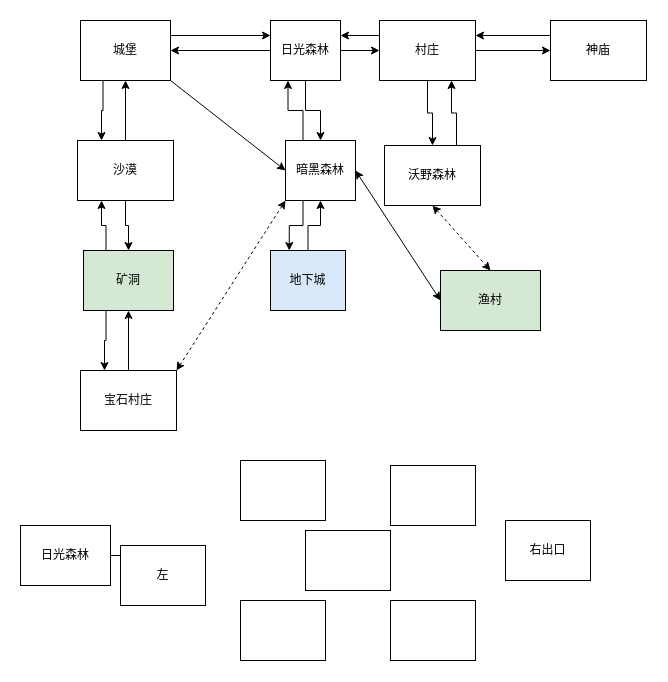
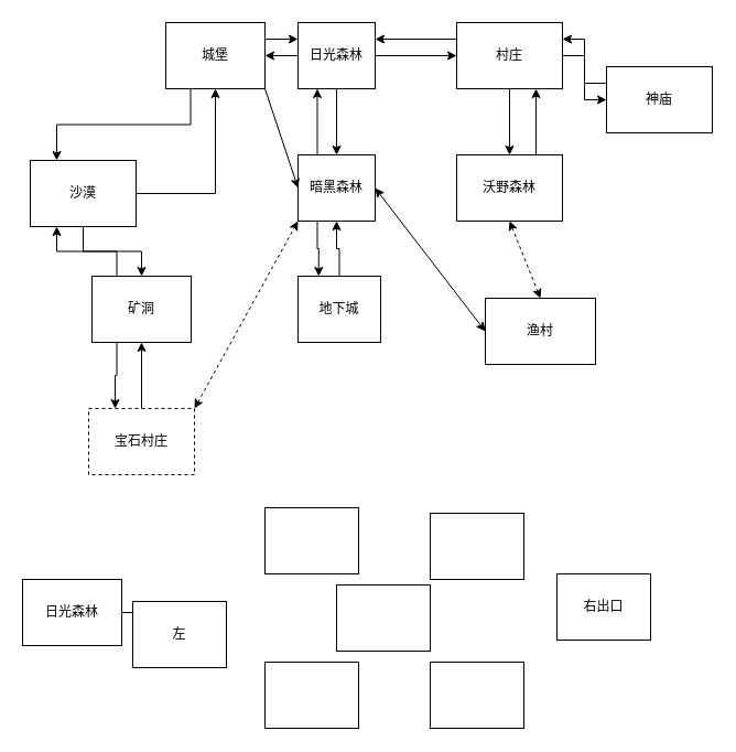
  <mxCell id="0" />
  <mxCell id="1" parent="0" />
  <mxCell id="2" style="edgeStyle=orthogonalEdgeStyle;rounded=0;orthogonalLoop=1;jettySize=auto;html=1;exitX=1;exitY=0.25;exitDx=0;exitDy=0;entryX=0;entryY=0.25;entryDx=0;entryDy=0;" edge="1" parent="1" source="4" target="12"><mxGeometry relative="1" as="geometry" /></mxCell>
  <mxCell id="3" style="edgeStyle=orthogonalEdgeStyle;rounded=0;orthogonalLoop=1;jettySize=auto;html=1;exitX=0.25;exitY=1;exitDx=0;exitDy=0;entryX=0.25;entryY=0;entryDx=0;entryDy=0;" edge="1" parent="1" source="4" target="22"><mxGeometry relative="1" as="geometry" /></mxCell>
- <mxCell id="4" value="城堡" style="rounded=0;whiteSpace=wrap;html=1;" parent="1" vertex="1"><mxGeometry x="80" y="20" width="90" height="60" as="geometry" /></mxCell>
+ <mxCell id="4" value="城堡" style="rounded=0;whiteSpace=wrap;html=1;" parent="1" vertex="1"><mxGeometry x="150" y="20" width="90" height="60" as="geometry" /></mxCell>
  <mxCell id="5" style="edgeStyle=orthogonalEdgeStyle;rounded=0;orthogonalLoop=1;jettySize=auto;html=1;exitX=0;exitY=0.25;exitDx=0;exitDy=0;entryX=1;entryY=0.25;entryDx=0;entryDy=0;" edge="1" parent="1" source="8" target="12"><mxGeometry relative="1" as="geometry" /></mxCell>
  <mxCell id="6" value="" style="edgeStyle=orthogonalEdgeStyle;rounded=0;orthogonalLoop=1;jettySize=auto;html=1;" edge="1" parent="1" source="8" target="16"><mxGeometry relative="1" as="geometry" /></mxCell>
  <mxCell id="7" value="" style="edgeStyle=orthogonalEdgeStyle;rounded=0;orthogonalLoop=1;jettySize=auto;html=1;" edge="1" parent="1" source="8" target="30"><mxGeometry relative="1" as="geometry" /></mxCell>
- <mxCell id="8" value="村庄" style="rounded=0;whiteSpace=wrap;html=1;" vertex="1" parent="1"><mxGeometry x="379" y="20" width="96" height="60" as="geometry" /></mxCell>
+ <mxCell id="8" value="村庄" style="rounded=0;whiteSpace=wrap;html=1;" vertex="1" parent="1"><mxGeometry x="414" y="20" width="96" height="60" as="geometry" /></mxCell>
  <mxCell id="9" style="edgeStyle=orthogonalEdgeStyle;rounded=0;orthogonalLoop=1;jettySize=auto;html=1;entryX=1;entryY=0.5;entryDx=0;entryDy=0;" edge="1" parent="1" source="12" target="4"><mxGeometry relative="1" as="geometry" /></mxCell>
  <mxCell id="10" value="" style="edgeStyle=orthogonalEdgeStyle;rounded=0;orthogonalLoop=1;jettySize=auto;html=1;" edge="1" parent="1" source="12" target="8"><mxGeometry relative="1" as="geometry" /></mxCell>
  <mxCell id="11" value="" style="edgeStyle=orthogonalEdgeStyle;rounded=0;orthogonalLoop=1;jettySize=auto;html=1;" edge="1" parent="1" source="12" target="19"><mxGeometry relative="1" as="geometry" /></mxCell>
  <mxCell id="12" value="日光森林" style="rounded=0;whiteSpace=wrap;html=1;" vertex="1" parent="1"><mxGeometry x="270" y="20" width="70" height="60" as="geometry" /></mxCell>
  <mxCell id="13" value="" style="edgeStyle=orthogonalEdgeStyle;rounded=0;orthogonalLoop=1;jettySize=auto;html=1;" edge="1" parent="1" source="14" target="19"><mxGeometry relative="1" as="geometry" /></mxCell>
- <mxCell id="14" value="地下城" style="rounded=0;whiteSpace=wrap;html=1;fillColor=#dae8fc;" vertex="1" parent="1"><mxGeometry x="270" y="250" width="75" height="60" as="geometry" /></mxCell>
+ <mxCell id="14" value="地下城" style="rounded=0;whiteSpace=wrap;html=1;" vertex="1" parent="1"><mxGeometry x="270" y="250" width="75" height="60" as="geometry" /></mxCell>
  <mxCell id="15" style="edgeStyle=orthogonalEdgeStyle;rounded=0;orthogonalLoop=1;jettySize=auto;html=1;exitX=0.75;exitY=0;exitDx=0;exitDy=0;entryX=0.75;entryY=1;entryDx=0;entryDy=0;" edge="1" parent="1" source="16" target="8"><mxGeometry relative="1" as="geometry" /></mxCell>
- <mxCell id="16" value="沃野森林" style="rounded=0;whiteSpace=wrap;html=1;" vertex="1" parent="1"><mxGeometry x="384" y="145" width="96" height="60" as="geometry" /></mxCell>
+ <mxCell id="16" value="沃野森林" style="rounded=0;whiteSpace=wrap;html=1;" vertex="1" parent="1"><mxGeometry x="414" y="140" width="96" height="60" as="geometry" /></mxCell>
  <mxCell id="17" style="edgeStyle=orthogonalEdgeStyle;rounded=0;orthogonalLoop=1;jettySize=auto;html=1;exitX=0.25;exitY=0;exitDx=0;exitDy=0;entryX=0.25;entryY=1;entryDx=0;entryDy=0;" edge="1" parent="1" source="19" target="12"><mxGeometry relative="1" as="geometry" /></mxCell>
  <mxCell id="18" style="edgeStyle=orthogonalEdgeStyle;rounded=0;orthogonalLoop=1;jettySize=auto;html=1;exitX=0.25;exitY=1;exitDx=0;exitDy=0;entryX=0.25;entryY=0;entryDx=0;entryDy=0;" edge="1" parent="1" source="19" target="14"><mxGeometry relative="1" as="geometry" /></mxCell>
- <mxCell id="19" value="暗黑森林" style="rounded=0;whiteSpace=wrap;html=1;" vertex="1" parent="1"><mxGeometry x="285" y="140" width="70" height="60" as="geometry" /></mxCell>
+ <mxCell id="19" value="暗黑森林" style="rounded=0;whiteSpace=wrap;html=1;" vertex="1" parent="1"><mxGeometry x="270" y="140" width="70" height="60" as="geometry" /></mxCell>
  <mxCell id="20" value="" style="edgeStyle=orthogonalEdgeStyle;rounded=0;orthogonalLoop=1;jettySize=auto;html=1;" edge="1" parent="1" source="22" target="4"><mxGeometry relative="1" as="geometry" /></mxCell>
  <mxCell id="21" value="" style="edgeStyle=orthogonalEdgeStyle;rounded=0;orthogonalLoop=1;jettySize=auto;html=1;" edge="1" parent="1" source="22" target="25"><mxGeometry relative="1" as="geometry" /></mxCell>
- <mxCell id="22" value="沙漠" style="rounded=0;whiteSpace=wrap;html=1;" vertex="1" parent="1"><mxGeometry x="77" y="140" width="96" height="60" as="geometry" /></mxCell>
+ <mxCell id="22" value="沙漠" style="rounded=0;whiteSpace=wrap;html=1;" vertex="1" parent="1"><mxGeometry x="27" y="145" width="96" height="60" as="geometry" /></mxCell>
  <mxCell id="23" style="edgeStyle=orthogonalEdgeStyle;rounded=0;orthogonalLoop=1;jettySize=auto;html=1;exitX=0.25;exitY=0;exitDx=0;exitDy=0;entryX=0.25;entryY=1;entryDx=0;entryDy=0;" edge="1" parent="1" source="25" target="22"><mxGeometry relative="1" as="geometry" /></mxCell>
  <mxCell id="24" style="edgeStyle=orthogonalEdgeStyle;rounded=0;orthogonalLoop=1;jettySize=auto;html=1;exitX=0.25;exitY=1;exitDx=0;exitDy=0;entryX=0.25;entryY=0;entryDx=0;entryDy=0;" edge="1" parent="1" source="25" target="28"><mxGeometry relative="1" as="geometry" /></mxCell>
- <mxCell id="25" value="矿洞" style="rounded=0;whiteSpace=wrap;html=1;fillColor=#d5e8d4;" vertex="1" parent="1"><mxGeometry x="83" y="250" width="90" height="60" as="geometry" /></mxCell>
- <mxCell id="26" value="渔村" style="rounded=0;whiteSpace=wrap;html=1;fillColor=#d5e8d4;" vertex="1" parent="1"><mxGeometry x="440" y="270" width="100" height="60" as="geometry" /></mxCell>
+ <mxCell id="25" value="矿洞" style="rounded=0;whiteSpace=wrap;html=1;" vertex="1" parent="1"><mxGeometry x="83" y="250" width="90" height="60" as="geometry" /></mxCell>
+ <mxCell id="26" value="渔村" style="rounded=0;whiteSpace=wrap;html=1;" vertex="1" parent="1"><mxGeometry x="440" y="270" width="100" height="60" as="geometry" /></mxCell>
  <mxCell id="27" value="" style="edgeStyle=orthogonalEdgeStyle;rounded=0;orthogonalLoop=1;jettySize=auto;html=1;" edge="1" parent="1" source="28" target="25"><mxGeometry relative="1" as="geometry" /></mxCell>
- <mxCell id="28" value="宝石村庄" style="rounded=0;whiteSpace=wrap;html=1;" vertex="1" parent="1"><mxGeometry x="80" y="370" width="96" height="60" as="geometry" /></mxCell>
+ <mxCell id="28" value="宝石村庄" style="rounded=0;whiteSpace=wrap;html=1;dashed=1;" vertex="1" parent="1"><mxGeometry x="80" y="370" width="96" height="60" as="geometry" /></mxCell>
  <mxCell id="29" style="edgeStyle=orthogonalEdgeStyle;rounded=0;orthogonalLoop=1;jettySize=auto;html=1;exitX=0;exitY=0.25;exitDx=0;exitDy=0;entryX=1;entryY=0.25;entryDx=0;entryDy=0;" edge="1" parent="1" source="30" target="8"><mxGeometry relative="1" as="geometry" /></mxCell>
- <mxCell id="30" value="神庙" style="rounded=0;whiteSpace=wrap;html=1;" vertex="1" parent="1"><mxGeometry x="550" y="20" width="96" height="60" as="geometry" /></mxCell>
+ <mxCell id="30" value="神庙" style="rounded=0;whiteSpace=wrap;html=1;" vertex="1" parent="1"><mxGeometry x="550" y="60" width="96" height="60" as="geometry" /></mxCell>
  <mxCell id="31" value="" style="endArrow=classic;startArrow=classic;html=1;rounded=0;exitX=1;exitY=0.5;exitDx=0;exitDy=0;" edge="1" parent="1" source="19"><mxGeometry width="50" height="50" relative="1" as="geometry"><mxPoint x="410" y="350" as="sourcePoint" /><mxPoint x="440" y="300" as="targetPoint" /></mxGeometry></mxCell>
  <mxCell id="32" value="" style="endArrow=classic;startArrow=classic;html=1;rounded=0;exitX=0.5;exitY=1;exitDx=0;exitDy=0;entryX=0.5;entryY=0;entryDx=0;entryDy=0;dashed=1;" edge="1" parent="1" source="16" target="26"><mxGeometry width="50" height="50" relative="1" as="geometry"><mxPoint x="580" y="215" as="sourcePoint" /><mxPoint x="680" y="345" as="targetPoint" /></mxGeometry></mxCell>
  <mxCell id="33" value="" style="endArrow=none;startArrow=classic;html=1;rounded=0;entryX=1;entryY=1;entryDx=0;entryDy=0;exitX=0;exitY=0.5;exitDx=0;exitDy=0;" edge="1" parent="1" source="19" target="4"><mxGeometry width="50" height="50" relative="1" as="geometry"><mxPoint x="230" y="400" as="sourcePoint" /><mxPoint x="280" y="350" as="targetPoint" /></mxGeometry></mxCell>
  <mxCell id="34" value="" style="endArrow=classic;startArrow=classic;html=1;rounded=0;exitX=1;exitY=0;exitDx=0;exitDy=0;entryX=0;entryY=1;entryDx=0;entryDy=0;dashed=1;" edge="1" parent="1" source="28" target="19"><mxGeometry width="50" height="50" relative="1" as="geometry"><mxPoint x="240" y="410" as="sourcePoint" /><mxPoint x="290" y="360" as="targetPoint" /></mxGeometry></mxCell>
  <mxCell id="35" value="" style="edgeStyle=orthogonalEdgeStyle;rounded=0;orthogonalLoop=1;jettySize=auto;html=1;" edge="1" parent="1" source="36" target="37"><mxGeometry relative="1" as="geometry" /></mxCell>
  <mxCell id="36" value="日光森林" style="rounded=0;whiteSpace=wrap;html=1;" vertex="1" parent="1"><mxGeometry x="20" y="525" width="90" height="60" as="geometry" /></mxCell>
  <mxCell id="37" value="左" style="whiteSpace=wrap;html=1;rounded=0;" vertex="1" parent="1"><mxGeometry x="120" y="545" width="85" height="60" as="geometry" /></mxCell>
  <mxCell id="38" value="" style="whiteSpace=wrap;html=1;rounded=0;" vertex="1" parent="1"><mxGeometry x="390" y="465" width="85" height="60" as="geometry" /></mxCell>
  <mxCell id="39" value="" style="whiteSpace=wrap;html=1;rounded=0;" vertex="1" parent="1"><mxGeometry x="390" y="600" width="85" height="60" as="geometry" /></mxCell>
  <mxCell id="40" value="" style="whiteSpace=wrap;html=1;rounded=0;" vertex="1" parent="1"><mxGeometry x="240" y="460" width="85" height="60" as="geometry" /></mxCell>
  <mxCell id="41" value="" style="whiteSpace=wrap;html=1;rounded=0;" vertex="1" parent="1"><mxGeometry x="240" y="600" width="85" height="60" as="geometry" /></mxCell>
  <mxCell id="42" value="右出口" style="whiteSpace=wrap;html=1;rounded=0;" vertex="1" parent="1"><mxGeometry x="505" y="520" width="85" height="60" as="geometry" /></mxCell>
  <mxCell id="43" value="" style="whiteSpace=wrap;html=1;rounded=0;" vertex="1" parent="1"><mxGeometry x="305" y="530" width="85" height="60" as="geometry" /></mxCell>
